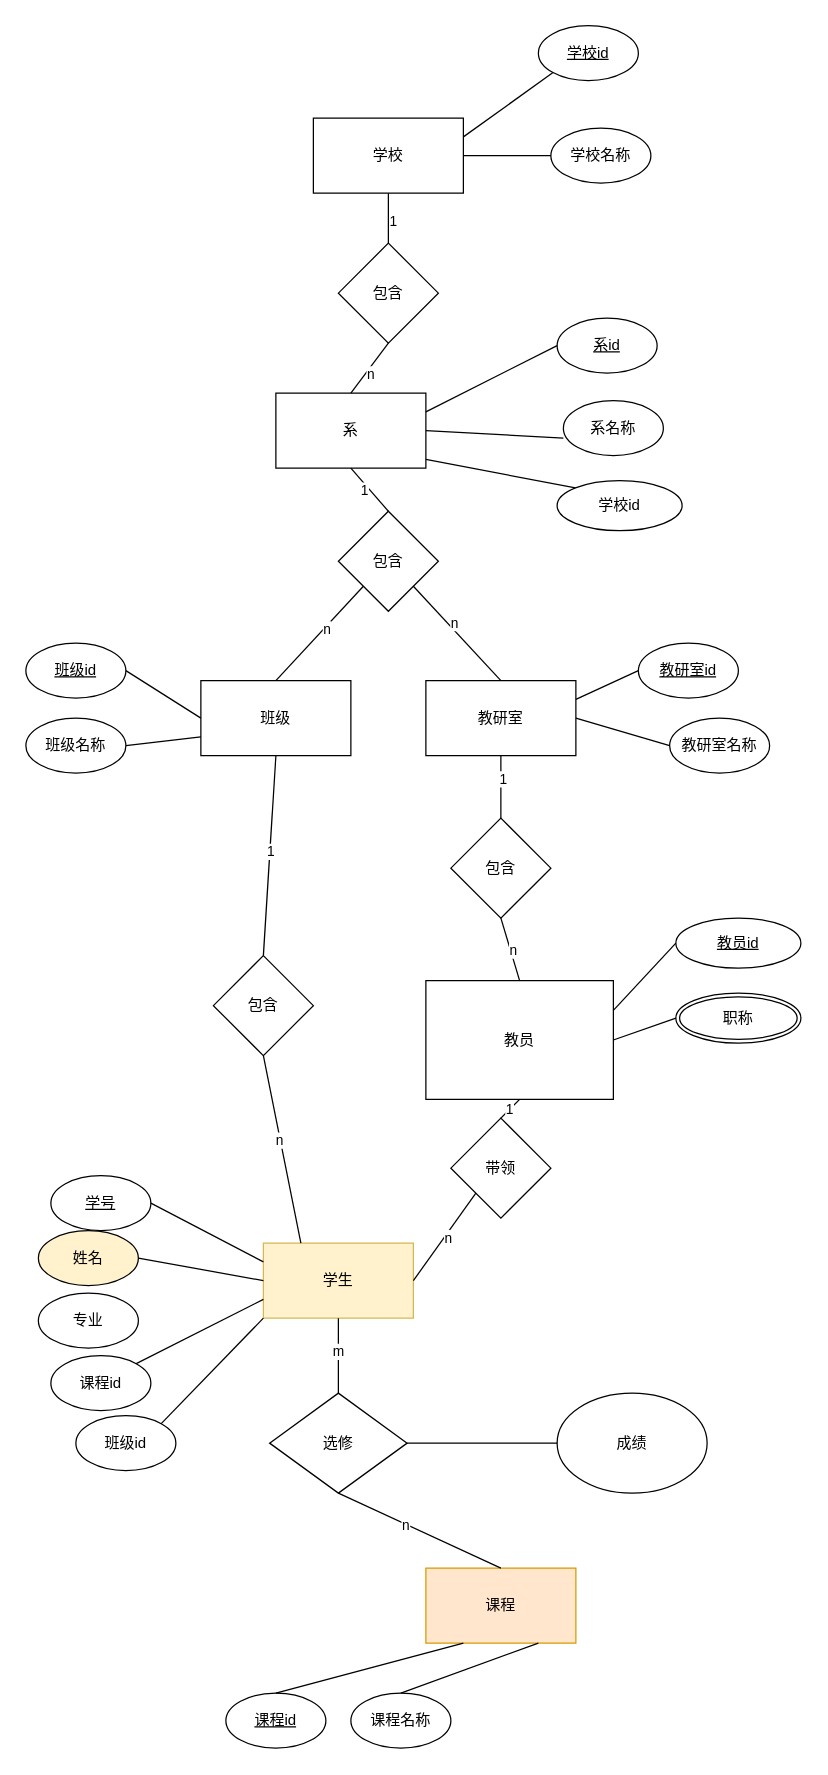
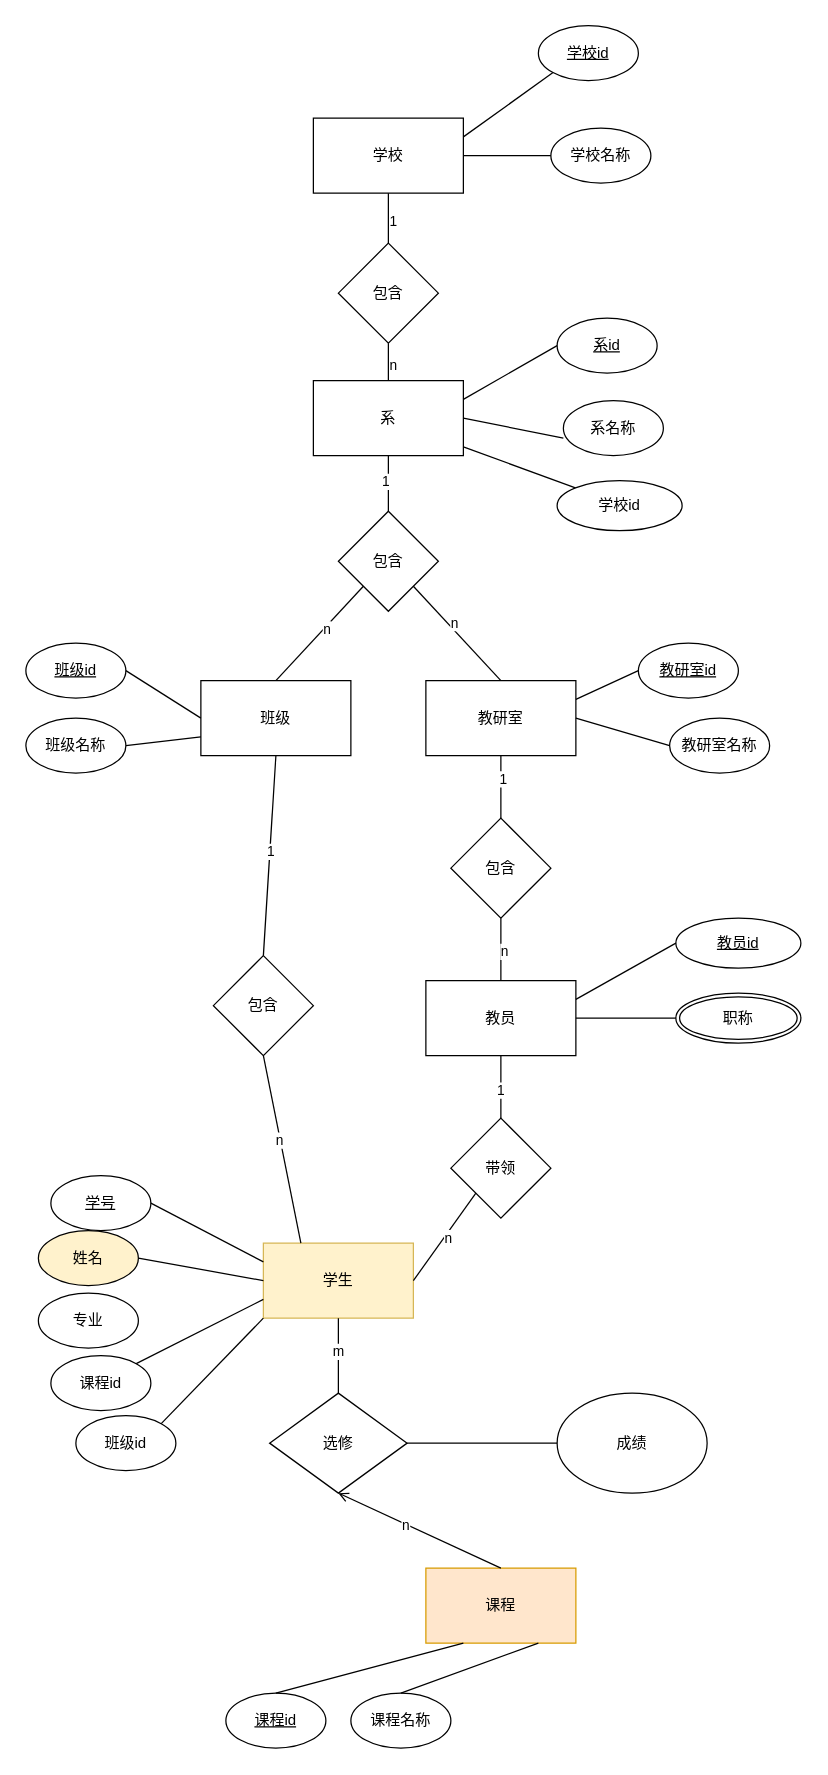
  <mxCell id="0" />
  <mxCell id="1" parent="0" />
  <mxCell id="2" value="课程" style="rounded=0;whiteSpace=wrap;html=1;fillColor=#ffe6cc;strokeColor=#d79b00;" vertex="1" parent="1"><mxGeometry x="340" y="1254" width="120" height="60" as="geometry" /></mxCell>
  <mxCell id="3" value="学生" style="rounded=0;whiteSpace=wrap;html=1;fillColor=#fff2cc;strokeColor=#d6b656;" vertex="1" parent="1"><mxGeometry x="210" y="994" width="120" height="60" as="geometry" /></mxCell>
  <mxCell id="4" value="选修" style="rhombus;whiteSpace=wrap;html=1;" vertex="1" parent="1"><mxGeometry x="215" y="1114" width="110" height="80" as="geometry" /></mxCell>
  <mxCell id="5" value="成绩" style="ellipse;whiteSpace=wrap;html=1;" vertex="1" parent="1"><mxGeometry x="445" y="1114" width="120" height="80" as="geometry" /></mxCell>
  <mxCell id="6" value="" style="endArrow=none;html=1;rounded=0;entryX=0;entryY=0.5;entryDx=0;entryDy=0;exitX=1;exitY=0.5;exitDx=0;exitDy=0;" edge="1" parent="1" source="4" target="5"><mxGeometry width="50" height="50" relative="1" as="geometry"><mxPoint x="40" y="924" as="sourcePoint" /><mxPoint x="90" y="874" as="targetPoint" /></mxGeometry></mxCell>
  <mxCell id="7" value="学校" style="rounded=0;whiteSpace=wrap;html=1;" vertex="1" parent="1"><mxGeometry x="250" y="94" width="120" height="60" as="geometry" /></mxCell>
  <mxCell id="8" value="班级" style="rounded=0;whiteSpace=wrap;html=1;" vertex="1" parent="1"><mxGeometry x="160" y="544" width="120" height="60" as="geometry" /></mxCell>
  <mxCell id="9" value="教研室" style="rounded=0;whiteSpace=wrap;html=1;" vertex="1" parent="1"><mxGeometry x="340" y="544" width="120" height="60" as="geometry" /></mxCell>
- <mxCell id="10" value="教员" style="rounded=0;whiteSpace=wrap;html=1;" vertex="1" parent="1"><mxGeometry x="340" y="784" width="150" height="95" as="geometry" /></mxCell>
- <mxCell id="11" value="系" style="rounded=0;whiteSpace=wrap;html=1;" vertex="1" parent="1"><mxGeometry x="220" y="314" width="120" height="60" as="geometry" /></mxCell>
+ <mxCell id="10" value="教员" style="rounded=0;whiteSpace=wrap;html=1;" vertex="1" parent="1"><mxGeometry x="340" y="784" width="120" height="60" as="geometry" /></mxCell>
+ <mxCell id="11" value="系" style="rounded=0;whiteSpace=wrap;html=1;" vertex="1" parent="1"><mxGeometry x="250" y="304" width="120" height="60" as="geometry" /></mxCell>
  <mxCell id="12" value="包含" style="rhombus;whiteSpace=wrap;html=1;" vertex="1" parent="1"><mxGeometry x="270" y="408.5" width="80" height="80" as="geometry" /></mxCell>
  <mxCell id="13" value="" style="endArrow=none;html=1;rounded=0;entryX=0.5;entryY=1;entryDx=0;entryDy=0;exitX=0.5;exitY=0;exitDx=0;exitDy=0;" edge="1" parent="1" source="12" target="11"><mxGeometry width="50" height="50" relative="1" as="geometry"><mxPoint x="210" y="434" as="sourcePoint" /><mxPoint y="384" as="targetPoint" x="310" /></mxGeometry></mxCell>
  <mxCell id="14" value="1" style="edgeLabel;html=1;align=center;verticalAlign=middle;resizable=0;points=[];" vertex="1" connectable="0" parent="13"><mxGeometry x="0.146" y="3" relative="1" as="geometry"><mxPoint y="1" as="offset" /></mxGeometry></mxCell>
  <mxCell id="15" value="" style="endArrow=none;html=1;rounded=0;entryX=0;entryY=1;entryDx=0;entryDy=0;exitX=0.5;exitY=0;exitDx=0;exitDy=0;" edge="1" parent="1" source="8" target="12"><mxGeometry width="50" height="50" relative="1" as="geometry"><mxPoint x="150" y="554" as="sourcePoint" /><mxPoint x="200" y="504" as="targetPoint" /></mxGeometry></mxCell>
  <mxCell id="16" value="n" style="edgeLabel;html=1;align=center;verticalAlign=middle;resizable=0;points=[];" vertex="1" connectable="0" parent="15"><mxGeometry x="0.126" y="-2" relative="1" as="geometry"><mxPoint as="offset" /></mxGeometry></mxCell>
  <mxCell id="17" value="" style="endArrow=none;html=1;rounded=0;entryX=1;entryY=1;entryDx=0;entryDy=0;exitX=0.5;exitY=0;exitDx=0;exitDy=0;" edge="1" parent="1" source="9" target="12"><mxGeometry width="50" height="50" relative="1" as="geometry"><mxPoint x="390" y="524" as="sourcePoint" /><mxPoint x="440" y="474" as="targetPoint" /></mxGeometry></mxCell>
  <mxCell id="18" value="n" style="edgeLabel;html=1;align=center;verticalAlign=middle;resizable=0;points=[];" vertex="1" connectable="0" parent="17"><mxGeometry x="0.163" y="-4" relative="1" as="geometry"><mxPoint as="offset" /></mxGeometry></mxCell>
  <mxCell id="19" value="包含" style="rhombus;whiteSpace=wrap;html=1;" vertex="1" parent="1"><mxGeometry x="360" y="654" width="80" height="80" as="geometry" /></mxCell>
  <mxCell id="20" value="" style="endArrow=none;html=1;rounded=0;entryX=0.5;entryY=1;entryDx=0;entryDy=0;exitX=0.5;exitY=0;exitDx=0;exitDy=0;" edge="1" parent="1" source="19" target="9"><mxGeometry width="50" height="50" relative="1" as="geometry"><mxPoint x="280" y="684" as="sourcePoint" /><mxPoint x="330" y="634" as="targetPoint" /></mxGeometry></mxCell>
  <mxCell id="21" value="1" style="edgeLabel;html=1;align=center;verticalAlign=middle;resizable=0;points=[];" vertex="1" connectable="0" parent="20"><mxGeometry x="0.28" y="-1" relative="1" as="geometry"><mxPoint as="offset" /></mxGeometry></mxCell>
  <mxCell id="22" value="" style="endArrow=none;html=1;rounded=0;entryX=0.5;entryY=1;entryDx=0;entryDy=0;exitX=0.5;exitY=0;exitDx=0;exitDy=0;" edge="1" parent="1" source="10" target="19"><mxGeometry width="50" height="50" relative="1" as="geometry"><mxPoint x="150" y="844" as="sourcePoint" /><mxPoint x="200" y="794" as="targetPoint" /></mxGeometry></mxCell>
  <mxCell id="23" value="n" style="edgeLabel;html=1;align=center;verticalAlign=middle;resizable=0;points=[];" vertex="1" connectable="0" parent="22"><mxGeometry x="-0.04" y="-2" relative="1" as="geometry"><mxPoint as="offset" /></mxGeometry></mxCell>
  <mxCell id="24" value="带领" style="rhombus;whiteSpace=wrap;html=1;" vertex="1" parent="1"><mxGeometry x="360" y="894" width="80" height="80" as="geometry" /></mxCell>
  <mxCell id="25" value="" style="endArrow=none;html=1;rounded=0;entryX=0.5;entryY=1;entryDx=0;entryDy=0;exitX=0.5;exitY=0;exitDx=0;exitDy=0;" edge="1" parent="1" source="24" target="10"><mxGeometry width="50" height="50" relative="1" as="geometry"><mxPoint x="340" y="894" as="sourcePoint" /><mxPoint x="390" y="844" as="targetPoint" /></mxGeometry></mxCell>
  <mxCell id="26" value="1" style="edgeLabel;html=1;align=center;verticalAlign=middle;resizable=0;points=[];" vertex="1" connectable="0" parent="25"><mxGeometry x="-0.08" y="1" relative="1" as="geometry"><mxPoint as="offset" /></mxGeometry></mxCell>
  <mxCell id="27" value="" style="endArrow=none;html=1;rounded=0;entryX=0;entryY=1;entryDx=0;entryDy=0;exitX=1;exitY=0.5;exitDx=0;exitDy=0;" edge="1" parent="1" source="3" target="24"><mxGeometry width="50" height="50" relative="1" as="geometry"><mxPoint x="330" y="1134" as="sourcePoint" /><mxPoint x="380" y="1084" as="targetPoint" /></mxGeometry></mxCell>
  <mxCell id="28" value="n" style="edgeLabel;html=1;align=center;verticalAlign=middle;resizable=0;points=[];" vertex="1" connectable="0" parent="27"><mxGeometry x="0.027" y="-2" relative="1" as="geometry"><mxPoint as="offset" /></mxGeometry></mxCell>
  <mxCell id="29" value="" style="endArrow=none;html=1;rounded=0;entryX=0.5;entryY=1;entryDx=0;entryDy=0;exitX=0.5;exitY=0;exitDx=0;exitDy=0;" edge="1" parent="1" source="4" target="3"><mxGeometry width="50" height="50" relative="1" as="geometry"><mxPoint x="140" y="1164" as="sourcePoint" /><mxPoint x="190" y="1114" as="targetPoint" /></mxGeometry></mxCell>
  <mxCell id="30" value="m" style="edgeLabel;html=1;align=center;verticalAlign=middle;resizable=0;points=[];" vertex="1" connectable="0" parent="29"><mxGeometry x="0.133" y="1" relative="1" as="geometry"><mxPoint as="offset" /></mxGeometry></mxCell>
- <mxCell id="31" value="" style="endArrow=none;html=1;rounded=0;entryX=0.5;entryY=1;entryDx=0;entryDy=0;exitX=0.5;exitY=0;exitDx=0;exitDy=0;" edge="1" parent="1" source="2" target="4"><mxGeometry width="50" height="50" relative="1" as="geometry"><mxPoint x="120" y="1234" as="sourcePoint" /><mxPoint x="170" y="1184" as="targetPoint" /></mxGeometry></mxCell>
+ <mxCell id="31" value="" style="endArrow=open;html=1;rounded=0;entryX=0.5;entryY=1;entryDx=0;entryDy=0;exitX=0.5;exitY=0;exitDx=0;exitDy=0;" edge="1" parent="1" source="2" target="4"><mxGeometry width="50" height="50" relative="1" as="geometry"><mxPoint x="120" y="1234" as="sourcePoint" /><mxPoint x="170" y="1184" as="targetPoint" /></mxGeometry></mxCell>
  <mxCell id="32" value="n" style="edgeLabel;html=1;align=center;verticalAlign=middle;resizable=0;points=[];" vertex="1" connectable="0" parent="31"><mxGeometry x="0.167" y="1" relative="1" as="geometry"><mxPoint as="offset" /></mxGeometry></mxCell>
  <mxCell id="33" value="包含" style="rhombus;whiteSpace=wrap;html=1;" vertex="1" parent="1"><mxGeometry x="170" y="764" width="80" height="80" as="geometry" /></mxCell>
  <mxCell id="34" value="" style="endArrow=none;html=1;rounded=0;entryX=0.5;entryY=1;entryDx=0;entryDy=0;exitX=0.5;exitY=0;exitDx=0;exitDy=0;" edge="1" parent="1" source="33" target="8"><mxGeometry width="50" height="50" relative="1" as="geometry"><mxPoint x="110" y="724" as="sourcePoint" /><mxPoint x="160" y="674" as="targetPoint" /></mxGeometry></mxCell>
  <mxCell id="35" value="1" style="edgeLabel;html=1;align=center;verticalAlign=middle;resizable=0;points=[];" vertex="1" connectable="0" parent="34"><mxGeometry x="0.05" relative="1" as="geometry"><mxPoint as="offset" /></mxGeometry></mxCell>
  <mxCell id="36" value="" style="endArrow=none;html=1;rounded=0;entryX=0.5;entryY=1;entryDx=0;entryDy=0;exitX=0.25;exitY=0;exitDx=0;exitDy=0;" edge="1" parent="1" source="3" target="33"><mxGeometry width="50" height="50" relative="1" as="geometry"><mxPoint x="60" y="954" as="sourcePoint" /><mxPoint x="110" y="904" as="targetPoint" /></mxGeometry></mxCell>
  <mxCell id="37" value="n" style="edgeLabel;html=1;align=center;verticalAlign=middle;resizable=0;points=[];" vertex="1" connectable="0" parent="36"><mxGeometry x="0.095" y="1" relative="1" as="geometry"><mxPoint as="offset" /></mxGeometry></mxCell>
  <mxCell id="38" value="包含" style="rhombus;whiteSpace=wrap;html=1;" vertex="1" parent="1"><mxGeometry x="270" y="194" width="80" height="80" as="geometry" /></mxCell>
  <mxCell id="39" value="" style="endArrow=none;html=1;rounded=0;entryX=0.5;entryY=1;entryDx=0;entryDy=0;exitX=0.5;exitY=0;exitDx=0;exitDy=0;" edge="1" parent="1" source="38" target="7"><mxGeometry width="50" height="50" relative="1" as="geometry"><mxPoint x="180" y="234" as="sourcePoint" /><mxPoint x="230" y="184" as="targetPoint" /></mxGeometry></mxCell>
  <mxCell id="40" value="1" style="edgeLabel;html=1;align=center;verticalAlign=middle;resizable=0;points=[];" vertex="1" connectable="0" parent="39"><mxGeometry x="-0.1" y="-3" relative="1" as="geometry"><mxPoint as="offset" /></mxGeometry></mxCell>
  <mxCell id="41" value="" style="endArrow=none;html=1;rounded=0;entryX=0.5;entryY=1;entryDx=0;entryDy=0;exitX=0.5;exitY=0;exitDx=0;exitDy=0;" edge="1" parent="1" source="11" target="38"><mxGeometry width="50" height="50" relative="1" as="geometry"><mxPoint x="190" y="314" as="sourcePoint" /><mxPoint x="240" y="264" as="targetPoint" /></mxGeometry></mxCell>
  <mxCell id="42" value="n" style="edgeLabel;html=1;align=center;verticalAlign=middle;resizable=0;points=[];" vertex="1" connectable="0" parent="41"><mxGeometry x="-0.133" y="-3" relative="1" as="geometry"><mxPoint as="offset" /></mxGeometry></mxCell>
  <mxCell id="43" value="&lt;u&gt;学校id&lt;/u&gt;" style="ellipse;whiteSpace=wrap;html=1;" vertex="1" parent="1"><mxGeometry x="430" y="20" width="80" height="44" as="geometry" /></mxCell>
  <mxCell id="44" value="" style="endArrow=none;html=1;rounded=0;entryX=0;entryY=1;entryDx=0;entryDy=0;exitX=1;exitY=0.25;exitDx=0;exitDy=0;" edge="1" parent="1" source="7" target="43"><mxGeometry width="50" height="50" relative="1" as="geometry"><mxPoint x="460" y="174" as="sourcePoint" /><mxPoint x="510" y="124" as="targetPoint" /></mxGeometry></mxCell>
  <mxCell id="45" value="学校名称" style="ellipse;whiteSpace=wrap;html=1;" vertex="1" parent="1"><mxGeometry x="440" y="102" width="80" height="44" as="geometry" /></mxCell>
  <mxCell id="46" value="" style="endArrow=none;html=1;rounded=0;entryX=0;entryY=0.5;entryDx=0;entryDy=0;exitX=1;exitY=0.5;exitDx=0;exitDy=0;" edge="1" parent="1" source="7" target="45"><mxGeometry width="50" height="50" relative="1" as="geometry"><mxPoint x="380" y="119" as="sourcePoint" /><mxPoint x="452" y="68" as="targetPoint" /></mxGeometry></mxCell>
  <mxCell id="47" value="&lt;u&gt;系id&lt;/u&gt;" style="ellipse;whiteSpace=wrap;html=1;" vertex="1" parent="1"><mxGeometry x="445" y="254" width="80" height="44" as="geometry" /></mxCell>
  <mxCell id="48" value="" style="endArrow=none;html=1;rounded=0;entryX=0;entryY=0.5;entryDx=0;entryDy=0;exitX=1;exitY=0.25;exitDx=0;exitDy=0;" edge="1" parent="1" source="11" target="47"><mxGeometry width="50" height="50" relative="1" as="geometry"><mxPoint x="400" y="344" as="sourcePoint" /><mxPoint x="450" y="294" as="targetPoint" /></mxGeometry></mxCell>
  <mxCell id="49" value="系名称" style="ellipse;whiteSpace=wrap;html=1;" vertex="1" parent="1"><mxGeometry x="450" y="320" width="80" height="44" as="geometry" /></mxCell>
  <mxCell id="50" value="" style="endArrow=none;html=1;rounded=0;entryX=0;entryY=0.682;entryDx=0;entryDy=0;entryPerimeter=0;exitX=1;exitY=0.5;exitDx=0;exitDy=0;" edge="1" parent="1" source="11" target="49"><mxGeometry width="50" height="50" relative="1" as="geometry"><mxPoint x="400" y="434" as="sourcePoint" /><mxPoint x="450" y="384" as="targetPoint" /></mxGeometry></mxCell>
  <mxCell id="51" value="&lt;u&gt;教研室id&lt;/u&gt;" style="ellipse;whiteSpace=wrap;html=1;" vertex="1" parent="1"><mxGeometry x="510" y="514" width="80" height="44" as="geometry" /></mxCell>
  <mxCell id="52" value="教研室名称" style="ellipse;whiteSpace=wrap;html=1;" vertex="1" parent="1"><mxGeometry x="535" y="574" width="80" height="44" as="geometry" /></mxCell>
  <mxCell id="53" value="" style="endArrow=none;html=1;rounded=0;entryX=0;entryY=0.5;entryDx=0;entryDy=0;exitX=1;exitY=0.25;exitDx=0;exitDy=0;" edge="1" parent="1" source="9" target="51"><mxGeometry width="50" height="50" relative="1" as="geometry"><mxPoint x="460" y="534" as="sourcePoint" /><mxPoint x="510" y="484" as="targetPoint" /></mxGeometry></mxCell>
  <mxCell id="54" value="" style="endArrow=none;html=1;rounded=0;entryX=0;entryY=0.5;entryDx=0;entryDy=0;exitX=1;exitY=0.5;exitDx=0;exitDy=0;" edge="1" parent="1" source="9" target="52"><mxGeometry width="50" height="50" relative="1" as="geometry"><mxPoint x="430" y="674" as="sourcePoint" /><mxPoint x="480" y="624" as="targetPoint" /></mxGeometry></mxCell>
  <mxCell id="55" value="班级名称" style="ellipse;whiteSpace=wrap;html=1;" vertex="1" parent="1"><mxGeometry x="20" y="574" width="80" height="44" as="geometry" /></mxCell>
  <mxCell id="56" value="" style="endArrow=none;html=1;rounded=0;entryX=0;entryY=0.75;entryDx=0;entryDy=0;exitX=1;exitY=0.5;exitDx=0;exitDy=0;" edge="1" parent="1" source="55" target="8"><mxGeometry width="50" height="50" relative="1" as="geometry"><mxPoint x="120" y="704" as="sourcePoint" /><mxPoint x="170" y="654" as="targetPoint" /></mxGeometry></mxCell>
  <mxCell id="57" value="&lt;u&gt;班级id&lt;/u&gt;" style="ellipse;whiteSpace=wrap;html=1;" vertex="1" parent="1"><mxGeometry x="20" y="514" width="80" height="44" as="geometry" /></mxCell>
  <mxCell id="58" value="" style="endArrow=none;html=1;rounded=0;entryX=0;entryY=0.5;entryDx=0;entryDy=0;exitX=1;exitY=0.5;exitDx=0;exitDy=0;" edge="1" parent="1" source="57" target="8"><mxGeometry width="50" height="50" relative="1" as="geometry"><mxPoint x="20" y="514" as="sourcePoint" /><mxPoint x="70" y="464" as="targetPoint" /></mxGeometry></mxCell>
  <mxCell id="59" value="姓名" style="ellipse;whiteSpace=wrap;html=1;fillColor=#fff2cc;" vertex="1" parent="1"><mxGeometry x="30" y="984" width="80" height="44" as="geometry" /></mxCell>
  <mxCell id="60" value="&lt;u&gt;学号&lt;/u&gt;" style="ellipse;whiteSpace=wrap;html=1;" vertex="1" parent="1"><mxGeometry x="40" y="940" width="80" height="44" as="geometry" /></mxCell>
  <mxCell id="61" value="专业" style="ellipse;whiteSpace=wrap;html=1;" vertex="1" parent="1"><mxGeometry x="30" y="1034" width="80" height="44" as="geometry" /></mxCell>
  <mxCell id="62" value="课程id" style="ellipse;whiteSpace=wrap;html=1;" vertex="1" parent="1"><mxGeometry x="40" y="1084" width="80" height="44" as="geometry" /></mxCell>
  <mxCell id="63" value="班级id" style="ellipse;whiteSpace=wrap;html=1;" vertex="1" parent="1"><mxGeometry x="60" y="1132" width="80" height="44" as="geometry" /></mxCell>
  <mxCell id="64" value="" style="endArrow=none;html=1;rounded=0;entryX=0;entryY=0.25;entryDx=0;entryDy=0;exitX=1;exitY=0.5;exitDx=0;exitDy=0;" edge="1" parent="1" source="60" target="3"><mxGeometry width="50" height="50" relative="1" as="geometry"><mxPoint x="-30" y="1144" as="sourcePoint" /><mxPoint x="20" y="1094" as="targetPoint" /></mxGeometry></mxCell>
  <mxCell id="65" value="" style="endArrow=none;html=1;rounded=0;entryX=0;entryY=0.5;entryDx=0;entryDy=0;exitX=1;exitY=0.5;exitDx=0;exitDy=0;" edge="1" parent="1" source="59" target="3"><mxGeometry width="50" height="50" relative="1" as="geometry"><mxPoint x="-20" y="1244" as="sourcePoint" /><mxPoint x="30" y="1194" as="targetPoint" /></mxGeometry></mxCell>
  <mxCell id="66" value="" style="endArrow=none;html=1;rounded=0;entryX=0;entryY=0.75;entryDx=0;entryDy=0;exitX=1;exitY=0;exitDx=0;exitDy=0;" edge="1" parent="1" source="62" target="3"><mxGeometry width="50" height="50" relative="1" as="geometry"><mxPoint x="100" y="1164" as="sourcePoint" /><mxPoint x="150" y="1114" as="targetPoint" /></mxGeometry></mxCell>
  <mxCell id="67" value="" style="endArrow=none;html=1;rounded=0;entryX=0;entryY=1;entryDx=0;entryDy=0;exitX=1;exitY=0;exitDx=0;exitDy=0;" edge="1" parent="1" source="63" target="3"><mxGeometry width="50" height="50" relative="1" as="geometry"><mxPoint x="60" y="1184" as="sourcePoint" /><mxPoint x="110" y="1134" as="targetPoint" /></mxGeometry></mxCell>
  <mxCell id="68" value="&lt;u&gt;课程id&lt;/u&gt;" style="ellipse;whiteSpace=wrap;html=1;" vertex="1" parent="1"><mxGeometry x="180" y="1354" width="80" height="44" as="geometry" /></mxCell>
  <mxCell id="69" value="课程名称" style="ellipse;whiteSpace=wrap;html=1;" vertex="1" parent="1"><mxGeometry x="280" y="1354" width="80" height="44" as="geometry" /></mxCell>
  <mxCell id="70" value="" style="endArrow=none;html=1;rounded=0;entryX=0.25;entryY=1;entryDx=0;entryDy=0;exitX=0.5;exitY=0;exitDx=0;exitDy=0;" edge="1" parent="1" source="68" target="2"><mxGeometry width="50" height="50" relative="1" as="geometry"><mxPoint x="10" y="1344" as="sourcePoint" /><mxPoint x="60" y="1294" as="targetPoint" /></mxGeometry></mxCell>
  <mxCell id="71" value="" style="endArrow=none;html=1;rounded=0;entryX=0.75;entryY=1;entryDx=0;entryDy=0;exitX=0.5;exitY=0;exitDx=0;exitDy=0;" edge="1" parent="1" source="69" target="2"><mxGeometry width="50" height="50" relative="1" as="geometry"><mxPoint x="330" y="1344" as="sourcePoint" /><mxPoint x="380" y="1294" as="targetPoint" /></mxGeometry></mxCell>
  <mxCell id="72" value="职称" style="ellipse;shape=doubleEllipse;margin=3;whiteSpace=wrap;html=1;align=center;" vertex="1" parent="1"><mxGeometry x="540" y="794" width="100" height="40" as="geometry" /></mxCell>
  <mxCell id="73" value="" style="endArrow=none;html=1;rounded=0;exitX=1;exitY=0.5;exitDx=0;exitDy=0;entryX=0;entryY=0.5;entryDx=0;entryDy=0;" edge="1" parent="1" source="10" target="72"><mxGeometry relative="1" as="geometry"><mxPoint x="420" y="714" as="sourcePoint" /><mxPoint x="580" y="714" as="targetPoint" /></mxGeometry></mxCell>
  <mxCell id="74" value="教员id" style="ellipse;whiteSpace=wrap;html=1;align=center;fontStyle=4;" vertex="1" parent="1"><mxGeometry x="540" y="734" width="100" height="40" as="geometry" /></mxCell>
  <mxCell id="75" value="" style="endArrow=none;html=1;rounded=0;exitX=1;exitY=0.25;exitDx=0;exitDy=0;entryX=0;entryY=0.5;entryDx=0;entryDy=0;" edge="1" parent="1" source="10" target="74"><mxGeometry relative="1" as="geometry"><mxPoint x="450" y="884" as="sourcePoint" /><mxPoint x="610" y="884" as="targetPoint" /></mxGeometry></mxCell>
  <mxCell id="76" value="学校id" style="ellipse;whiteSpace=wrap;html=1;align=center;" vertex="1" parent="1"><mxGeometry x="445" y="384" width="100" height="40" as="geometry" /></mxCell>
  <mxCell id="77" value="" style="endArrow=none;html=1;rounded=0;exitX=1;exitY=0.883;exitDx=0;exitDy=0;exitPerimeter=0;entryX=0;entryY=0;entryDx=0;entryDy=0;" edge="1" parent="1" source="11" target="76"><mxGeometry relative="1" as="geometry"><mxPoint y="414" as="sourcePoint" x="310" /><mxPoint x="450" y="404" as="targetPoint" /></mxGeometry></mxCell>
